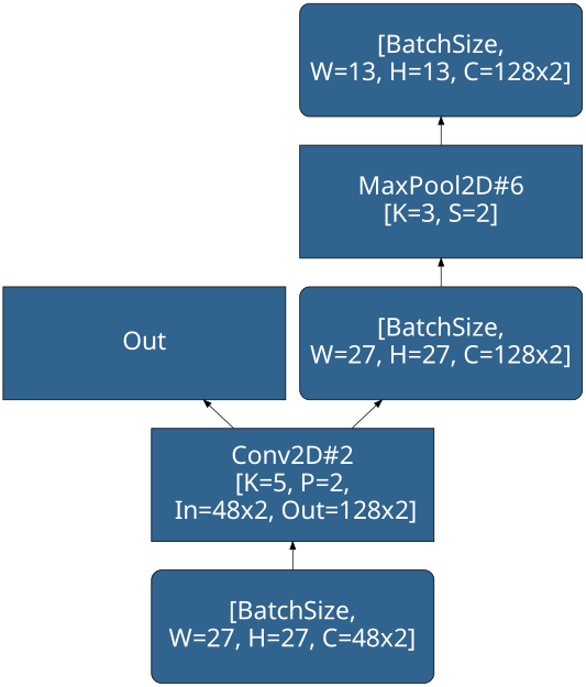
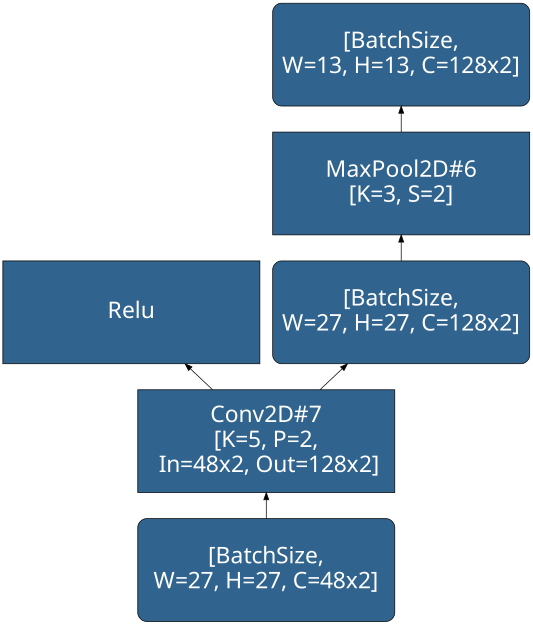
  digraph {
    rankdir=BT
    node [color=Black fillcolor="#30638e" fontcolor=White fontname=SimHei fontsize=32 shape=Mrecord style=filled]
    n1 [height=2 label="[BatchSize,\nW=27, H=27, C=48x2]" width=5]
-   n2 [height=2 label="Conv2D#2\n[K=5, P=2,\n In=48x2, Out=128x2]" shape=box width=5]
-   n3 [height=2 label=Out shape=box width=5]
+   n2 [height=2 label="Conv2D#7\n[K=5, P=2,\n In=48x2, Out=128x2]" shape=box width=5]
+   n3 [height=2 label=Relu shape=box width=5]
    n4 [height=2 label="[BatchSize,\nW=27, H=27, C=128x2]" width=5]
    n5 [height=2 label="MaxPool2D#6\n[K=3, S=2]" shape=box width=5]
    n6 [height=2 label="[BatchSize,\nW=13, H=13, C=128x2]" width=5]
    n1 -> n2
    n2 -> n3
    n2 -> n4
    n4 -> n5
    n5 -> n6
  }
